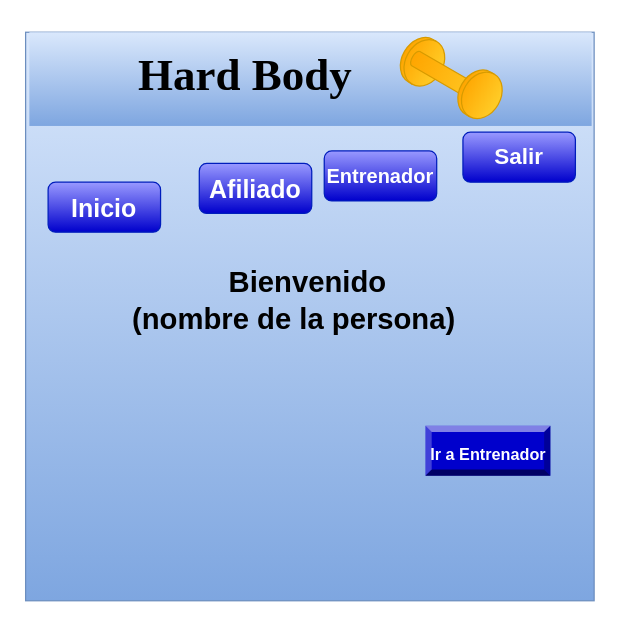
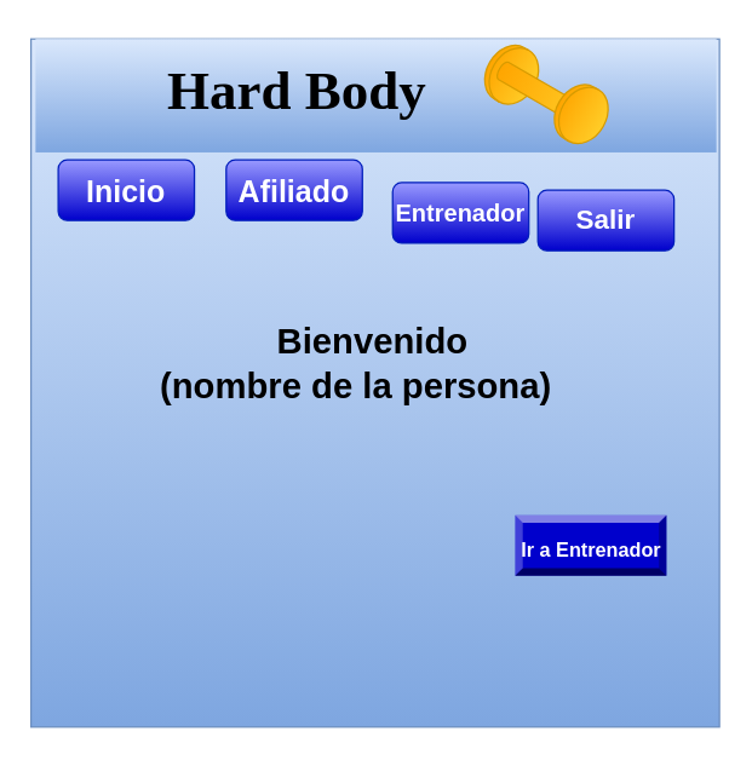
  <mxCell id="0" />
  <mxCell id="1" parent="0" />
  <mxCell id="2" value="" style="whiteSpace=wrap;html=1;aspect=fixed;gradientColor=#7ea6e0;fillColor=#dae8fc;strokeColor=#6c8ebf;" parent="1" vertex="1"><mxGeometry x="20" y="25" width="455" height="455" as="geometry" /></mxCell>
  <mxCell id="3" value="" style="rounded=0;whiteSpace=wrap;html=1;gradientColor=#7ea6e0;fillColor=#dae8fc;strokeColor=none;" parent="1" vertex="1"><mxGeometry x="23" y="25" width="450" height="75" as="geometry" /></mxCell>
  <mxCell id="4" value="Hard Body" style="text;html=1;strokeColor=none;fillColor=none;align=center;verticalAlign=middle;whiteSpace=wrap;rounded=0;fontFamily=Tahoma;fontStyle=1;fontSize=36;" parent="1" vertex="1"><mxGeometry x="91" y="20" width="210" height="80" as="geometry" /></mxCell>
  <mxCell id="5" value="" style="group;rotation=30;" parent="1" vertex="1" connectable="0"><mxGeometry x="320" y="36" width="80" height="50" as="geometry" /></mxCell>
  <mxCell id="6" value="" style="shape=cylinder3;whiteSpace=wrap;html=1;boundedLbl=1;backgroundOutline=1;size=15;fontFamily=Tahoma;fontSize=32;strokeColor=#d79b00;rotation=120;fillColor=#ffcd28;gradientColor=#ffa500;" parent="5" vertex="1"><mxGeometry x="-2" y="-4" width="39.344" height="33.333" as="geometry" /></mxCell>
  <mxCell id="7" value="" style="shape=cylinder3;whiteSpace=wrap;html=1;boundedLbl=1;backgroundOutline=1;size=3;fontFamily=Tahoma;fontSize=32;strokeColor=#d79b00;rotation=120;fillColor=#ffcd28;gradientColor=#ffa500;" parent="5" vertex="1"><mxGeometry x="32" y="-8" width="13.115" height="66.667" as="geometry" /></mxCell>
  <mxCell id="8" value="" style="shape=cylinder3;whiteSpace=wrap;html=1;boundedLbl=1;backgroundOutline=1;size=15;fontFamily=Tahoma;fontSize=32;strokeColor=#d79b00;rotation=120;fillColor=#ffcd28;gradientColor=#ffa500;" parent="5" vertex="1"><mxGeometry x="44" y="22" width="39.344" height="33.333" as="geometry" /></mxCell>
- <mxCell id="9" value="&lt;h1 style=&quot;font-size: 20px;&quot;&gt;Inicio&lt;/h1&gt;" style="rounded=1;whiteSpace=wrap;html=1;fillColor=#9999FF;strokeColor=#001DBC;fontColor=#ffffff;gradientColor=#0000CC;fontSize=20;" parent="1" vertex="1"><mxGeometry x="38" y="145" width="90" height="40" as="geometry" /></mxCell>
- <mxCell id="10" value="&lt;h1 style=&quot;font-size: 20px;&quot;&gt;Afiliado&lt;/h1&gt;" style="rounded=1;whiteSpace=wrap;html=1;fillColor=#9999FF;strokeColor=#001DBC;fontColor=#ffffff;gradientColor=#0000CC;fontSize=20;" parent="1" vertex="1"><mxGeometry x="159" y="130" width="90" height="40" as="geometry" /></mxCell>
+ <mxCell id="9" value="&lt;h1 style=&quot;font-size: 20px;&quot;&gt;Inicio&lt;/h1&gt;" style="rounded=1;whiteSpace=wrap;html=1;fillColor=#9999FF;strokeColor=#001DBC;fontColor=#ffffff;gradientColor=#0000CC;fontSize=20;" parent="1" vertex="1"><mxGeometry x="38" y="105" width="90" height="40" as="geometry" /></mxCell>
+ <mxCell id="10" value="&lt;h1 style=&quot;font-size: 20px;&quot;&gt;Afiliado&lt;/h1&gt;" style="rounded=1;whiteSpace=wrap;html=1;fillColor=#9999FF;strokeColor=#001DBC;fontColor=#ffffff;gradientColor=#0000CC;fontSize=20;" parent="1" vertex="1"><mxGeometry x="149" y="105" width="90" height="40" as="geometry" /></mxCell>
  <mxCell id="11" value="&lt;h2&gt;&lt;font style=&quot;font-size: 16px&quot;&gt;Entrenador&lt;/font&gt;&lt;/h2&gt;" style="rounded=1;whiteSpace=wrap;html=1;fillColor=#9999FF;strokeColor=#001DBC;fontColor=#ffffff;gradientColor=#0000CC;" parent="1" vertex="1"><mxGeometry x="259" y="120" width="90" height="40" as="geometry" /></mxCell>
- <mxCell id="12" value="&lt;h2&gt;Salir&lt;/h2&gt;" style="rounded=1;whiteSpace=wrap;html=1;fillColor=#9999FF;strokeColor=#001DBC;fontColor=#ffffff;gradientColor=#0000CC;" parent="1" vertex="1"><mxGeometry x="370" y="105" width="90" height="40" as="geometry" /></mxCell>
+ <mxCell id="12" value="&lt;h2&gt;Salir&lt;/h2&gt;" style="rounded=1;whiteSpace=wrap;html=1;fillColor=#9999FF;strokeColor=#001DBC;fontColor=#ffffff;gradientColor=#0000CC;" parent="1" vertex="1"><mxGeometry x="355" y="125" width="90" height="40" as="geometry" /></mxCell>
  <mxCell id="13" value="&lt;h3&gt;Bienvenido&lt;/h3&gt;" style="text;html=1;strokeColor=none;fillColor=none;align=center;verticalAlign=middle;whiteSpace=wrap;rounded=0;fontSize=20;" parent="1" vertex="1"><mxGeometry x="172" y="190" width="148" height="70" as="geometry" /></mxCell>
  <mxCell id="14" value="&lt;h3&gt;(nombre de la persona)&lt;/h3&gt;" style="text;html=1;strokeColor=none;fillColor=none;align=center;verticalAlign=middle;whiteSpace=wrap;rounded=0;fontSize=20;" parent="1" vertex="1"><mxGeometry x="70" y="220" width="330" height="70" as="geometry" /></mxCell>
  <mxCell id="15" value="&lt;font style=&quot;font-size: 13px&quot; color=&quot;#ffffff&quot;&gt;&lt;b&gt;Ir a Entrenador&lt;/b&gt;&lt;/font&gt;" style="labelPosition=center;verticalLabelPosition=middle;align=center;html=1;shape=mxgraph.basic.shaded_button;dx=5;fillColor=#0000CC;strokeColor=none;fontSize=20;" parent="1" vertex="1"><mxGeometry x="340" y="340" width="100" height="40" as="geometry" /></mxCell>
